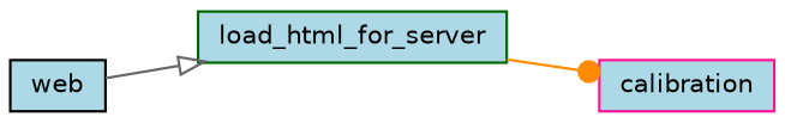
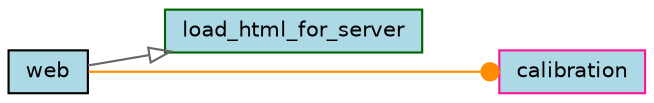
  digraph {
    rankdir=LR
    node [fillcolor=lightblue fontname=Helvetica fontsize=10 shape=record style=filled]
    edge [fontname=Helvetica fontsize=10 labelfontname=Helvetica labelfontsize=10 style=solid]
    n1 [color=darkgreen height=0.2 label=load_html_for_server width=0.4]
    n2 [color=black height=0.2 label=web width=0.4]
    n3 [color=deeppink height=0.2 label=calibration width=0.4]
    n2 -> n1 [arrowhead=onormal color=gray40]
-   n1 -> n3 [arrowhead=dot color=darkorange]
+   n2 -> n3 [arrowhead=dot color=darkorange]
  }
